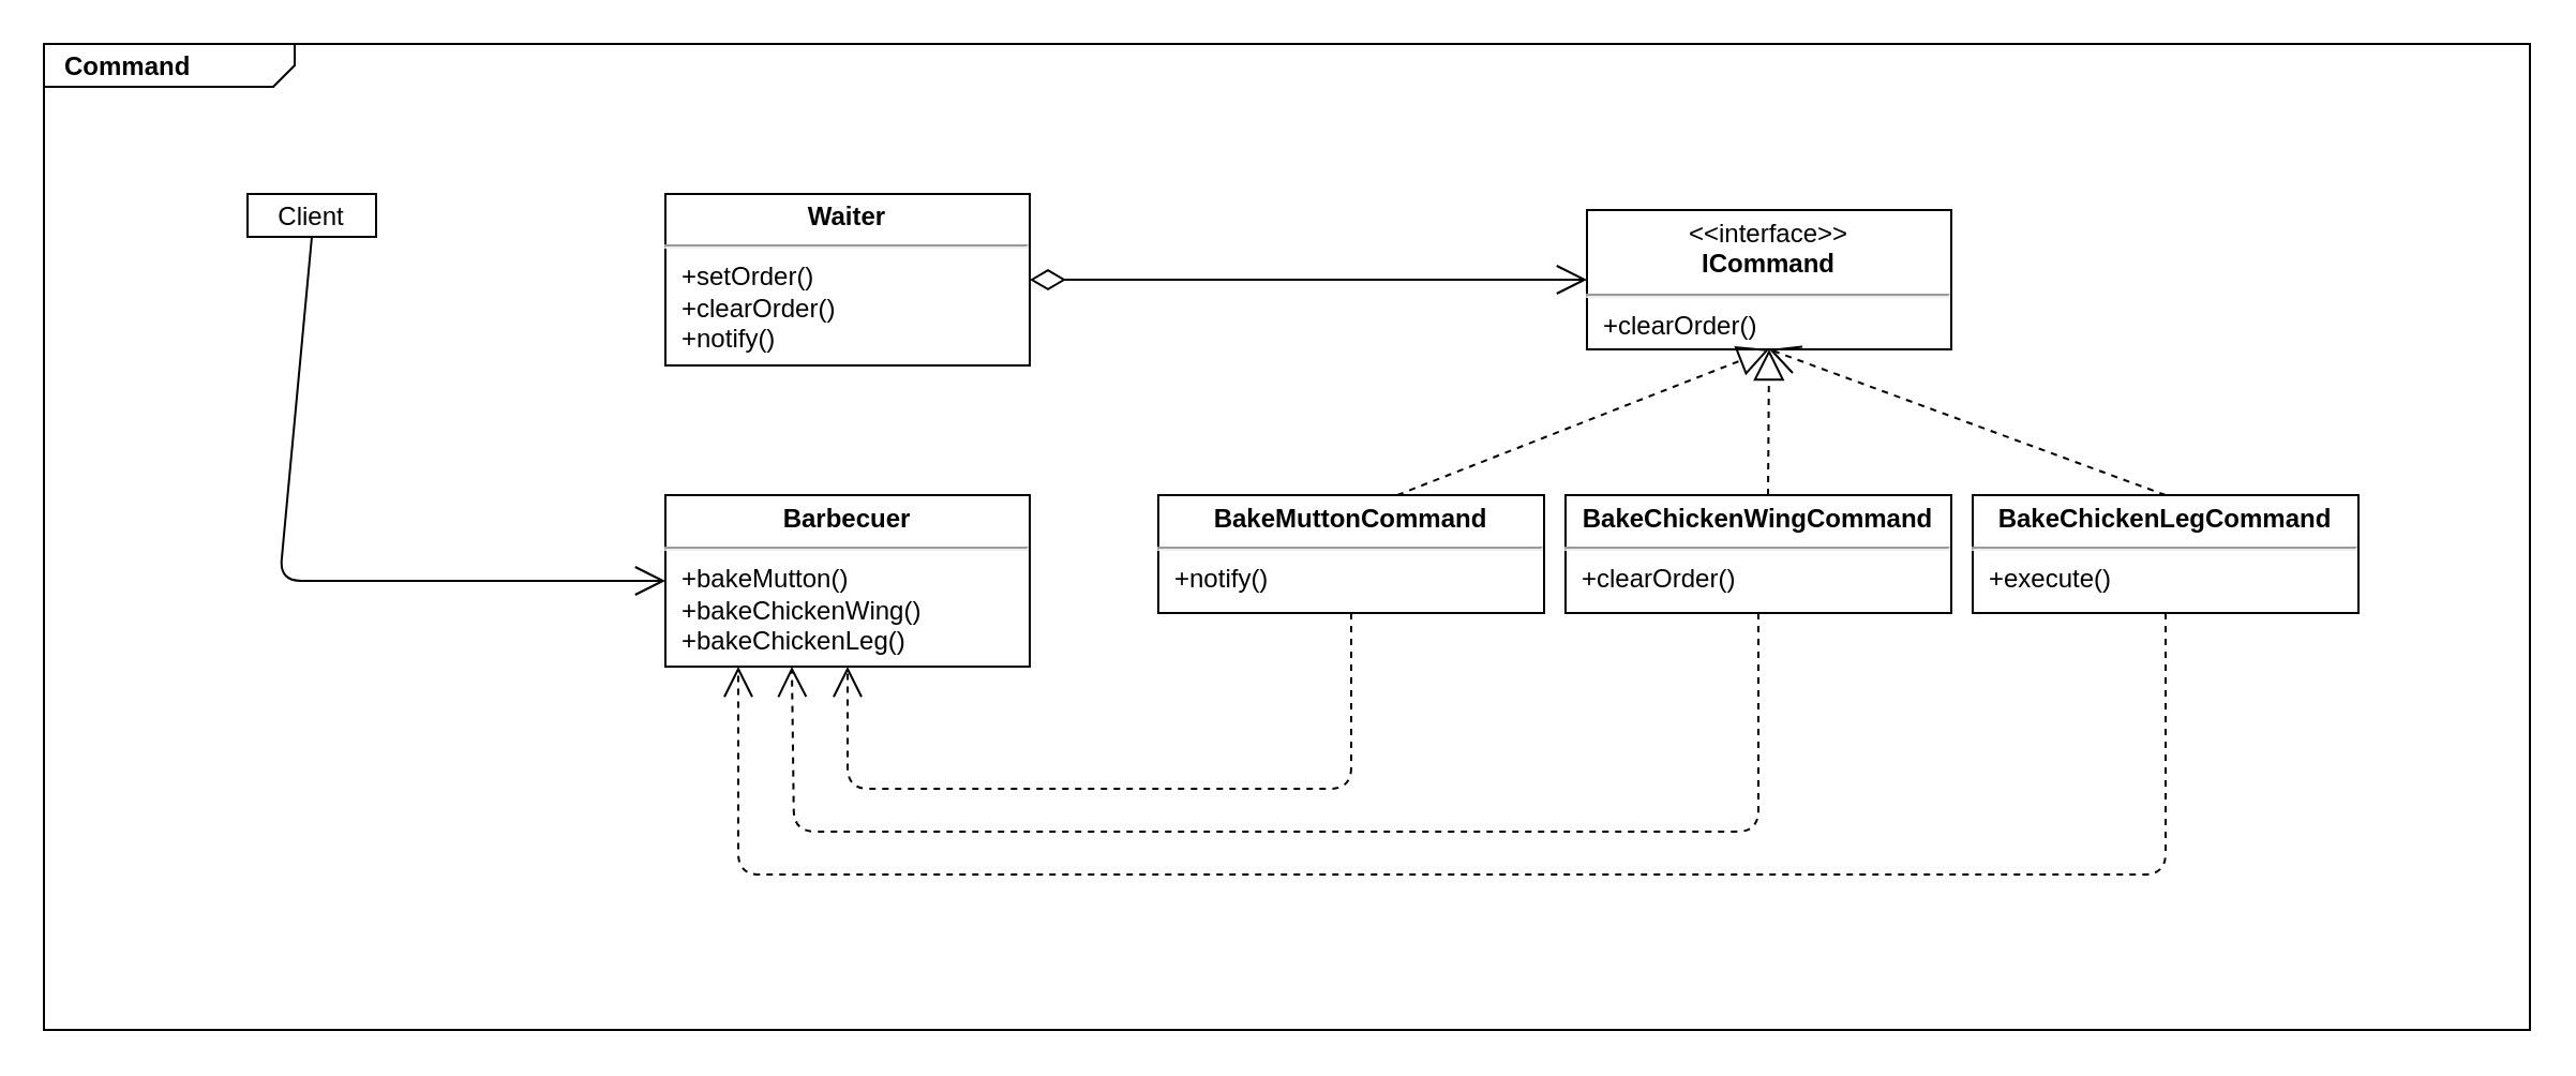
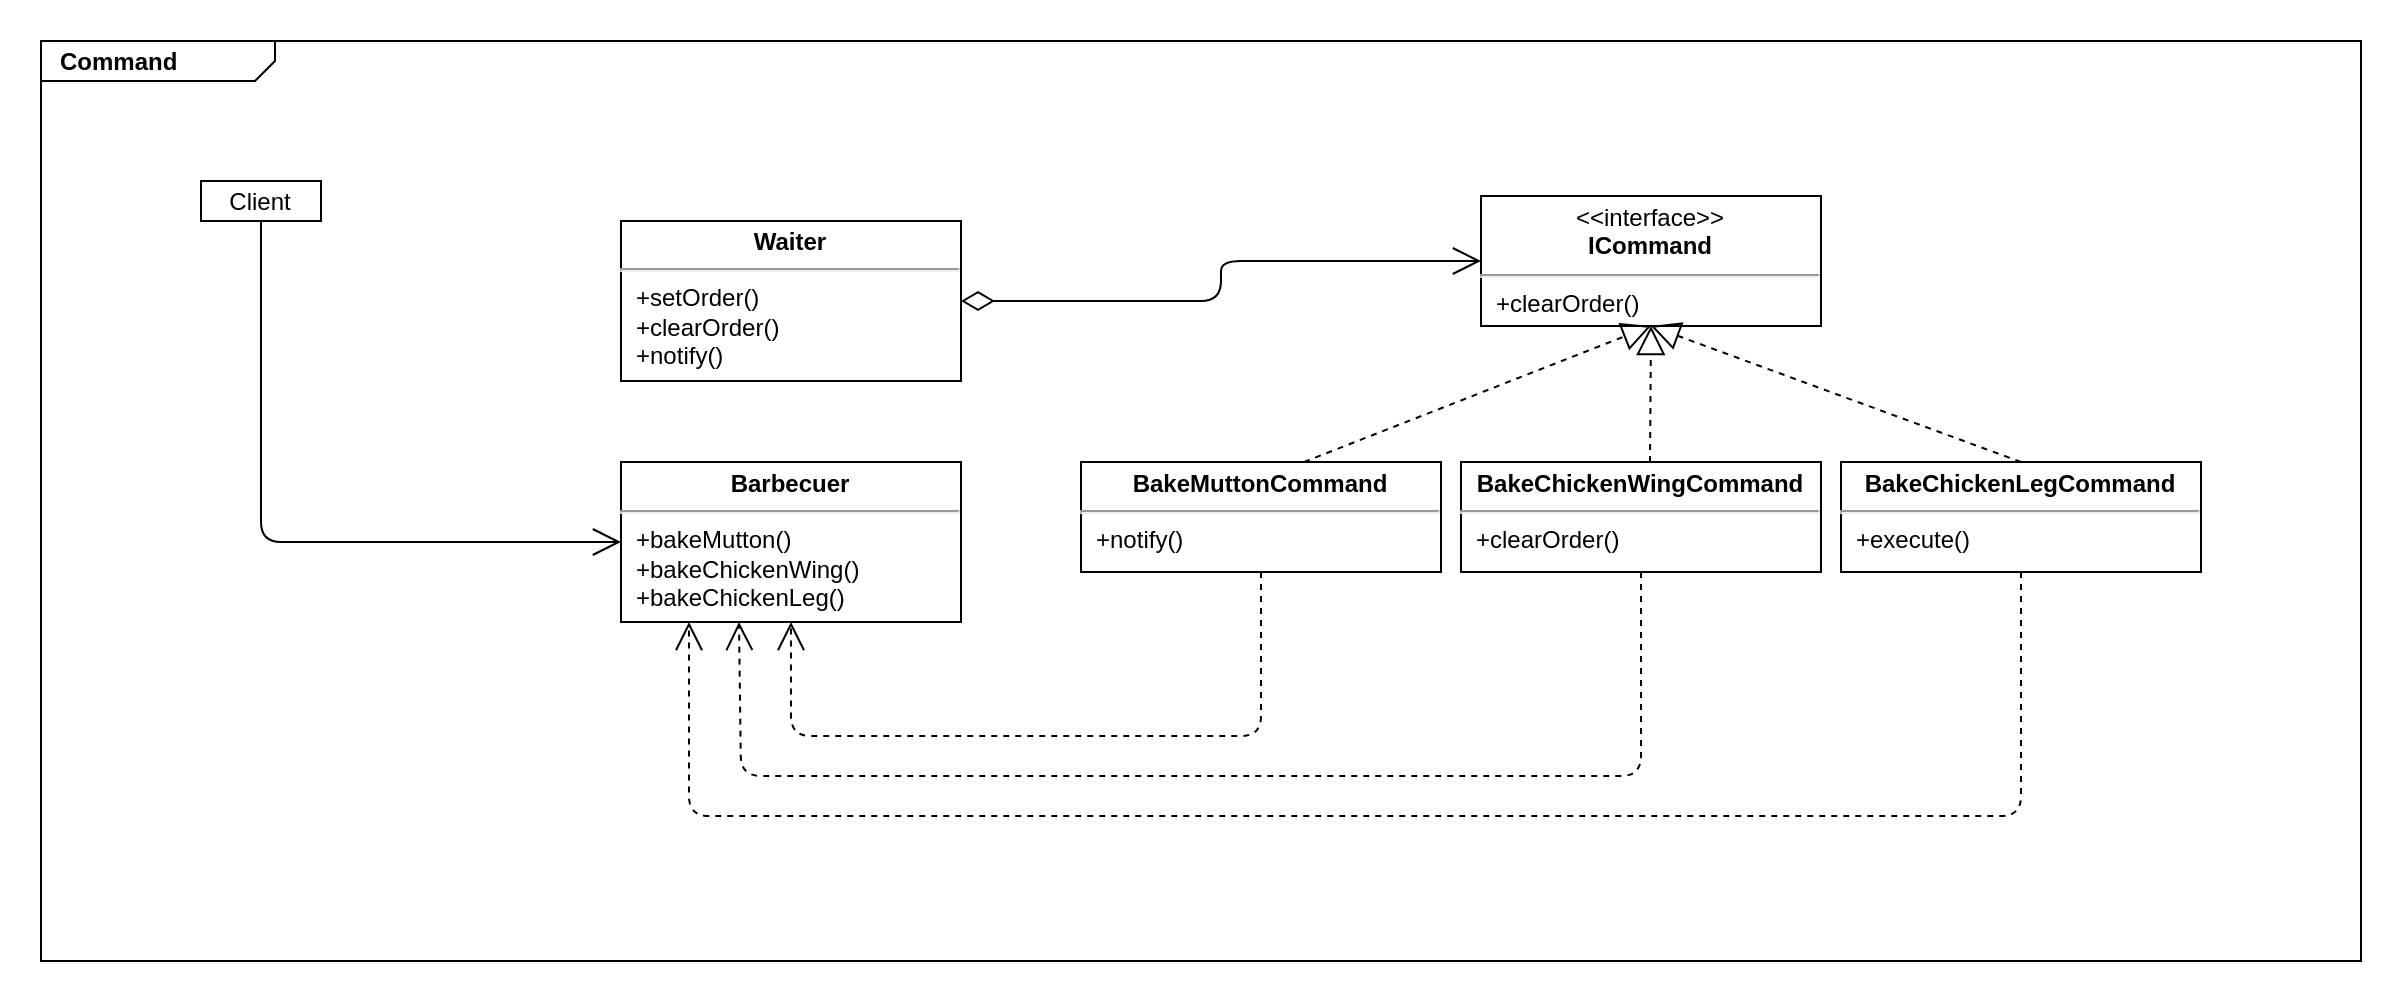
  <mxCell id="0" style=";html=1;" />
  <mxCell id="1" style=";html=1;" parent="0" />
  <mxCell id="2" value="&lt;p style=&quot;margin: 0px ; margin-top: 4px ; margin-left: 10px ; text-align: left&quot;&gt;&lt;b&gt;Command&lt;/b&gt;&lt;/p&gt;" style="html=1;strokeWidth=1;shape=mxgraph.sysml.package;html=1;overflow=fill;whiteSpace=wrap;fillColor=none;gradientColor=none;fontSize=12;align=center;labelX=117.17;" parent="1" vertex="1"><mxGeometry x="20" y="20" width="1160" height="460" as="geometry" /></mxCell>
  <mxCell id="3" value="&lt;p style=&quot;margin: 0px ; margin-top: 4px ; text-align: center&quot;&gt;&amp;lt;&amp;lt;interface&amp;gt;&amp;gt;&lt;br&gt;&lt;b&gt;ICommand&lt;/b&gt;&lt;/p&gt;&lt;hr&gt;&lt;p style=&quot;margin: 0px ; margin-left: 8px ; text-align: left&quot;&gt;+clearOrder()&lt;/p&gt;" style="shape=rect;html=1;overflow=fill;whiteSpace=wrap;" parent="1" vertex="1"><mxGeometry x="740" y="97.5" width="170" height="65" as="geometry" /></mxCell>
  <mxCell id="4" value="" style="endArrow=block;dashed=1;endFill=0;endSize=12;html=1;exitX=0.5;exitY=0;exitDx=0;exitDy=0;entryX=0.5;entryY=1;entryDx=0;entryDy=0;" parent="1" edge="1" target="3"><mxGeometry width="160" relative="1" as="geometry"><mxPoint x="651.5" y="230.5" as="sourcePoint" /><mxPoint x="729.5" y="180.5" as="targetPoint" /></mxGeometry></mxCell>
  <mxCell id="5" value="" style="endArrow=block;dashed=1;endFill=0;endSize=12;html=1;exitX=0.5;exitY=0;exitDx=0;exitDy=0;entryX=0.5;entryY=1;entryDx=0;entryDy=0;" parent="1" edge="1" target="3"><mxGeometry width="160" relative="1" as="geometry"><mxPoint x="824.5" y="230.5" as="sourcePoint" /><mxPoint x="860" y="-34.5" as="targetPoint" /></mxGeometry></mxCell>
  <mxCell id="6" value="&lt;p style=&quot;margin: 0px ; margin-top: 4px ; text-align: center&quot;&gt;&lt;b&gt;Barbecuer&lt;/b&gt;&lt;/p&gt;&lt;hr&gt;&lt;p style=&quot;margin: 0px ; margin-left: 8px ; text-align: left&quot;&gt;&lt;span&gt;+bakeMutton()&lt;/span&gt;&lt;/p&gt;&lt;p style=&quot;margin: 0px ; margin-left: 8px ; text-align: left&quot;&gt;+bakeChickenWing()&lt;span&gt;&lt;br&gt;&lt;/span&gt;&lt;/p&gt;&lt;p style=&quot;margin: 0px ; margin-left: 8px ; text-align: left&quot;&gt;+bakeChickenLeg()&lt;br&gt;&lt;/p&gt;" style="shape=rect;html=1;overflow=fill;whiteSpace=wrap;" parent="1" vertex="1"><mxGeometry x="310" y="230.5" width="170" height="80" as="geometry" /></mxCell>
  <mxCell id="7" value="" style="endArrow=open;endSize=12;dashed=1;html=1;exitX=0.5;exitY=1;exitDx=0;exitDy=0;entryX=0.5;entryY=1;entryDx=0;entryDy=0;" parent="1" target="6" edge="1" source="11"><mxGeometry x="0.528" y="-81" width="160" relative="1" as="geometry"><mxPoint x="1209" y="603" as="sourcePoint" /><mxPoint x="1209" y="307.5" as="targetPoint" /><Array as="points"><mxPoint x="630" y="367.5" /><mxPoint x="395" y="367.5" /></Array><mxPoint x="-71" y="80" as="offset" /></mxGeometry></mxCell>
- <mxCell id="8" value="&lt;p style=&quot;margin: 0px ; margin-top: 4px ; text-align: center&quot;&gt;&lt;span&gt;Client&lt;/span&gt;&lt;br&gt;&lt;/p&gt;" style="shape=rect;html=1;overflow=fill;whiteSpace=wrap;" parent="1" vertex="1"><mxGeometry x="115" y="90" width="60" height="20" as="geometry" /></mxCell>
+ <mxCell id="8" value="&lt;p style=&quot;margin: 0px ; margin-top: 4px ; text-align: center&quot;&gt;&lt;span&gt;Client&lt;/span&gt;&lt;br&gt;&lt;/p&gt;" style="shape=rect;html=1;overflow=fill;whiteSpace=wrap;" parent="1" vertex="1"><mxGeometry x="100" y="90" width="60" height="20" as="geometry" /></mxCell>
  <mxCell id="9" value="" style="endArrow=open;endFill=1;endSize=12;html=1;entryX=0;entryY=0.5;entryDx=0;entryDy=0;exitX=0.5;exitY=1;exitDx=0;exitDy=0;" parent="1" source="8" target="6" edge="1"><mxGeometry width="160" relative="1" as="geometry"><mxPoint x="140" y="122.5" as="sourcePoint" /><mxPoint x="-90" y="429" as="targetPoint" /><Array as="points"><mxPoint x="130" y="270.5" /></Array></mxGeometry></mxCell>
  <mxCell id="10" value="&lt;p style=&quot;margin: 0px ; margin-top: 4px ; text-align: center&quot;&gt;&lt;b&gt;BakeChickenWingCommand&lt;/b&gt;&lt;/p&gt;&lt;hr&gt;&lt;p style=&quot;margin: 0px ; margin-left: 8px ; text-align: left&quot;&gt;&lt;span&gt;+clearOrder()&lt;/span&gt;&lt;br&gt;&lt;/p&gt;" style="shape=rect;html=1;overflow=fill;whiteSpace=wrap;" vertex="1" parent="1"><mxGeometry x="730" y="230.5" width="180" height="55" as="geometry" /></mxCell>
  <mxCell id="11" value="&lt;p style=&quot;margin: 0px ; margin-top: 4px ; text-align: center&quot;&gt;&lt;b&gt;BakeMuttonCommand&lt;/b&gt;&lt;/p&gt;&lt;hr&gt;&lt;p style=&quot;margin: 0px ; margin-left: 8px ; text-align: left&quot;&gt;&lt;span&gt;+notify()&lt;/span&gt;&lt;br&gt;&lt;/p&gt;" style="shape=rect;html=1;overflow=fill;whiteSpace=wrap;" vertex="1" parent="1"><mxGeometry x="540" y="230.5" width="180" height="55" as="geometry" /></mxCell>
  <mxCell id="12" value="&lt;p style=&quot;margin: 0px ; margin-top: 4px ; text-align: center&quot;&gt;&lt;b&gt;BakeChickenLegCommand&lt;/b&gt;&lt;/p&gt;&lt;hr&gt;&lt;p style=&quot;margin: 0px ; margin-left: 8px ; text-align: left&quot;&gt;&lt;span&gt;+execute()&lt;/span&gt;&lt;br&gt;&lt;/p&gt;" style="shape=rect;html=1;overflow=fill;whiteSpace=wrap;" vertex="1" parent="1"><mxGeometry x="920" y="230.5" width="180" height="55" as="geometry" /></mxCell>
- <mxCell id="13" value="" style="endArrow=open;dashed=1;endFill=0;endSize=12;html=1;exitX=0.5;exitY=0;exitDx=0;exitDy=0;entryX=0.5;entryY=1;entryDx=0;entryDy=0;" edge="1" parent="1" source="12" target="3"><mxGeometry width="160" relative="1" as="geometry"><mxPoint x="834.5" y="240.5" as="sourcePoint" /><mxPoint x="830" y="170.5" as="targetPoint" /><Array as="points" /></mxGeometry></mxCell>
+ <mxCell id="13" value="" style="endArrow=block;dashed=1;endFill=0;endSize=12;html=1;exitX=0.5;exitY=0;exitDx=0;exitDy=0;entryX=0.5;entryY=1;entryDx=0;entryDy=0;" edge="1" parent="1" source="12" target="3"><mxGeometry width="160" relative="1" as="geometry"><mxPoint x="834.5" y="240.5" as="sourcePoint" /><mxPoint x="830" y="170.5" as="targetPoint" /><Array as="points" /></mxGeometry></mxCell>
  <mxCell id="14" value="" style="endArrow=open;endSize=12;dashed=1;html=1;exitX=0.5;exitY=1;exitDx=0;exitDy=0;entryX=0.347;entryY=1;entryDx=0;entryDy=0;entryPerimeter=0;" edge="1" parent="1" source="10" target="6"><mxGeometry x="0.528" y="-81" width="160" relative="1" as="geometry"><mxPoint x="825" y="283.5" as="sourcePoint" /><mxPoint x="395" y="310.5" as="targetPoint" /><Array as="points"><mxPoint x="820" y="387.5" /><mxPoint x="710" y="387.5" /><mxPoint x="590" y="387.5" /><mxPoint x="370" y="387.5" /></Array><mxPoint x="-71" y="80" as="offset" /></mxGeometry></mxCell>
  <mxCell id="15" value="" style="endArrow=open;endSize=12;dashed=1;html=1;exitX=0.5;exitY=1;exitDx=0;exitDy=0;entryX=0.2;entryY=1;entryDx=0;entryDy=0;entryPerimeter=0;" edge="1" parent="1" source="12" target="6"><mxGeometry x="0.528" y="-81" width="160" relative="1" as="geometry"><mxPoint x="1010" y="297.5" as="sourcePoint" /><mxPoint x="1150" y="442.5" as="targetPoint" /><Array as="points"><mxPoint x="1010" y="407.5" /><mxPoint x="344" y="407.5" /></Array><mxPoint x="-71" y="80" as="offset" /></mxGeometry></mxCell>
- <mxCell id="16" value="&lt;p style=&quot;margin: 0px ; margin-top: 4px ; text-align: center&quot;&gt;&lt;b&gt;Waiter&lt;/b&gt;&lt;/p&gt;&lt;hr&gt;&lt;p style=&quot;margin: 0px ; margin-left: 8px ; text-align: left&quot;&gt;&lt;span&gt;+setOrder()&lt;/span&gt;&lt;/p&gt;&lt;p style=&quot;margin: 0px ; margin-left: 8px ; text-align: left&quot;&gt;+clearOrder()&lt;span&gt;&lt;br&gt;&lt;/span&gt;&lt;/p&gt;&lt;p style=&quot;margin: 0px ; margin-left: 8px ; text-align: left&quot;&gt;+notify()&lt;br&gt;&lt;/p&gt;" style="shape=rect;html=1;overflow=fill;whiteSpace=wrap;" vertex="1" parent="1"><mxGeometry x="310" y="90" width="170" height="80" as="geometry" /></mxCell>
+ <mxCell id="16" value="&lt;p style=&quot;margin: 0px ; margin-top: 4px ; text-align: center&quot;&gt;&lt;b&gt;Waiter&lt;/b&gt;&lt;/p&gt;&lt;hr&gt;&lt;p style=&quot;margin: 0px ; margin-left: 8px ; text-align: left&quot;&gt;&lt;span&gt;+setOrder()&lt;/span&gt;&lt;/p&gt;&lt;p style=&quot;margin: 0px ; margin-left: 8px ; text-align: left&quot;&gt;+clearOrder()&lt;span&gt;&lt;br&gt;&lt;/span&gt;&lt;/p&gt;&lt;p style=&quot;margin: 0px ; margin-left: 8px ; text-align: left&quot;&gt;+notify()&lt;br&gt;&lt;/p&gt;" style="shape=rect;html=1;overflow=fill;whiteSpace=wrap;" vertex="1" parent="1"><mxGeometry x="310" y="110" width="170" height="80" as="geometry" /></mxCell>
  <mxCell id="17" value="" style="endArrow=open;html=1;endSize=12;startArrow=diamondThin;startSize=14;startFill=0;edgeStyle=orthogonalEdgeStyle;exitX=1;exitY=0.5;exitDx=0;exitDy=0;entryX=0;entryY=0.5;entryDx=0;entryDy=0;" edge="1" parent="1" source="16" target="3"><mxGeometry relative="1" as="geometry"><mxPoint x="480" y="147.5" as="sourcePoint" /><mxPoint x="640" y="147.5" as="targetPoint" /></mxGeometry></mxCell>
  <mxCell id="18" value="" style="resizable=0;html=1;align=left;verticalAlign=top;labelBackgroundColor=#ffffff;fontSize=10;" connectable="0" vertex="1" parent="17"><mxGeometry x="-1" relative="1" as="geometry" /></mxCell>
